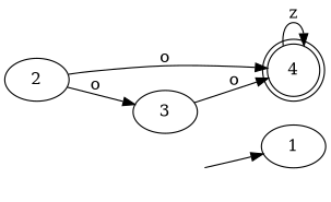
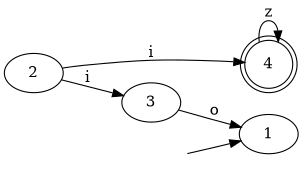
  digraph {
    rankdir=LR
    4 [shape=doublecircle]
    entry [style=invis]
    1
    2
    3
    4 -> 4 [label=z]
    entry -> 1
-   2 -> 4 [label=o]
-   2 -> 3 [label=o]
-   3 -> 4 [label=o]
+   2 -> 4 [label=i]
+   2 -> 3 [label=i]
+   3 -> 1 [label=o]
  }
